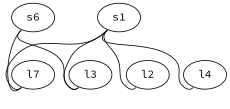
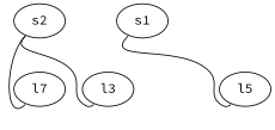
  graph {
    fontname="Source Code Pro"
    hostidtype=hostname
    version="1:0"
    node [fontname="Source Code Pro"]
    edge [fontname="Source Code Pro" headport=swp1 tailport=swp3]
    n1 [label=l7]
    s1
-   l2
    l3
-   l4
-   s2 [label=s6]
-   s1 -- n1 [tailport=swp4]
-   s1 -- l2
-   s1 -- l3 [tailport=swp2]
+   l4 [label=l5]
+   s2
    s1 -- l4 [tailport=swp1]
    s2 -- n1 [headport=swp2 tailport=swp1]
    s2 -- l3 [headport=swp2]
  }
